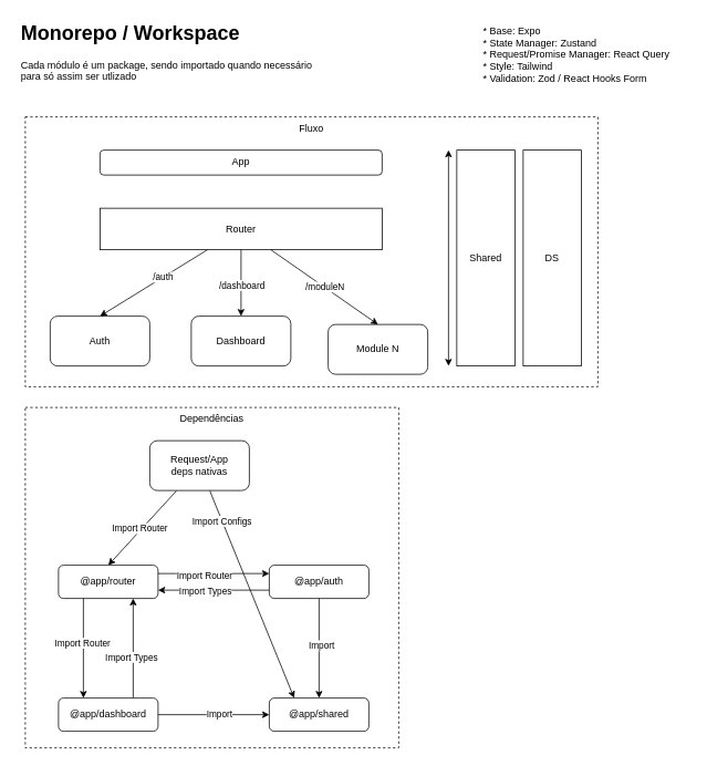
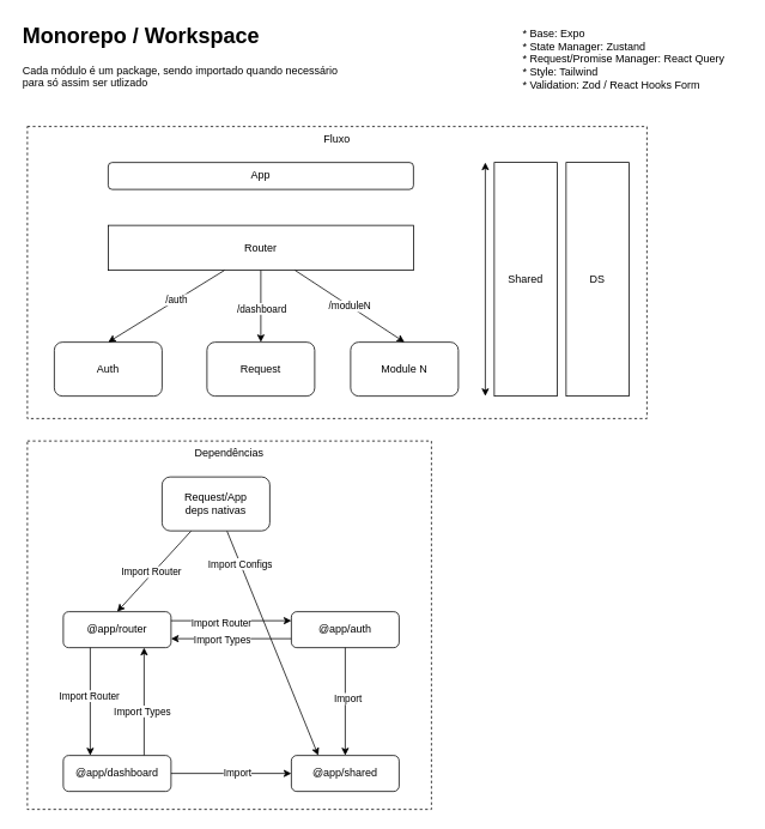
  <mxCell id="0" />
  <mxCell id="1" parent="0" />
  <mxCell id="2" value="&lt;h1&gt;Monorepo / Workspace&lt;/h1&gt;&lt;p&gt;Cada módulo é um package, sendo importado quando necessário para só assim ser utlizado&lt;/p&gt;" style="text;html=1;strokeColor=none;fillColor=none;spacing=5;spacingTop=-20;whiteSpace=wrap;overflow=hidden;rounded=0;" vertex="1" parent="1"><mxGeometry x="20" y="20" width="360" height="120" as="geometry" /></mxCell>
  <mxCell id="3" value="* Base: Expo &lt;br&gt;* State Manager: Zustand &lt;br&gt;* Request/Promise Manager: React Query &lt;br&gt;* Style: Tailwind &lt;br&gt;* Validation: Zod / React Hooks Form" style="text;html=1;align=left;verticalAlign=middle;resizable=0;points=[];autosize=1;strokeColor=none;fillColor=none;" vertex="1" parent="1"><mxGeometry x="580" y="20" width="250" height="90" as="geometry" /></mxCell>
  <mxCell id="4" value="" style="group" vertex="1" connectable="0" parent="1"><mxGeometry x="30" y="140" width="690" height="340" as="geometry" /></mxCell>
  <mxCell id="5" value="Fluxo" style="rounded=0;whiteSpace=wrap;html=1;dashed=1;verticalAlign=top;" vertex="1" parent="4"><mxGeometry width="690" height="325" as="geometry" /></mxCell>
  <mxCell id="6" value="App" style="rounded=1;whiteSpace=wrap;html=1;verticalAlign=top;" vertex="1" parent="4"><mxGeometry x="90" y="40" width="340" height="30" as="geometry" /></mxCell>
  <mxCell id="7" value="Router" style="rounded=0;whiteSpace=wrap;html=1;verticalAlign=middle;" vertex="1" parent="4"><mxGeometry x="90" y="110" width="340" height="50" as="geometry" /></mxCell>
  <mxCell id="8" value="Auth" style="rounded=1;whiteSpace=wrap;html=1;" vertex="1" parent="4"><mxGeometry x="30" y="240" width="120" height="60" as="geometry" /></mxCell>
  <mxCell id="9" style="edgeStyle=none;html=1;entryX=0.5;entryY=0;entryDx=0;entryDy=0;" edge="1" parent="4" source="7" target="8"><mxGeometry relative="1" as="geometry" /></mxCell>
  <mxCell id="10" value="/auth" style="edgeLabel;html=1;align=center;verticalAlign=middle;resizable=0;points=[];" vertex="1" connectable="0" parent="9"><mxGeometry x="-0.189" relative="1" as="geometry"><mxPoint x="-1" as="offset" /></mxGeometry></mxCell>
- <mxCell id="11" value="Dashboard" style="rounded=1;whiteSpace=wrap;html=1;" vertex="1" parent="4"><mxGeometry x="200" y="240" width="120" height="60" as="geometry" /></mxCell>
+ <mxCell id="11" value="Request" style="rounded=1;whiteSpace=wrap;html=1;" vertex="1" parent="4"><mxGeometry x="200" y="240" width="120" height="60" as="geometry" /></mxCell>
  <mxCell id="12" style="edgeStyle=none;html=1;entryX=0.5;entryY=0;entryDx=0;entryDy=0;" edge="1" parent="4" source="7" target="11"><mxGeometry relative="1" as="geometry" /></mxCell>
  <mxCell id="13" value="/dashboard" style="edgeLabel;html=1;align=center;verticalAlign=middle;resizable=0;points=[];" vertex="1" connectable="0" parent="12"><mxGeometry x="0.039" relative="1" as="geometry"><mxPoint as="offset" /></mxGeometry></mxCell>
- <mxCell id="14" value="Module N" style="rounded=1;whiteSpace=wrap;html=1;" vertex="1" parent="4"><mxGeometry x="365" y="250" width="120" height="60" as="geometry" /></mxCell>
+ <mxCell id="14" value="Module N" style="rounded=1;whiteSpace=wrap;html=1;" vertex="1" parent="4"><mxGeometry x="360" y="240" width="120" height="60" as="geometry" /></mxCell>
  <mxCell id="15" value="/moduleN" style="edgeStyle=none;html=1;entryX=0.5;entryY=0;entryDx=0;entryDy=0;" edge="1" parent="4" source="7" target="14"><mxGeometry relative="1" as="geometry" /></mxCell>
  <mxCell id="16" value="Shared" style="rounded=0;whiteSpace=wrap;html=1;" vertex="1" parent="4"><mxGeometry x="520" y="40" width="70" height="260" as="geometry" /></mxCell>
  <mxCell id="17" value="DS" style="rounded=0;whiteSpace=wrap;html=1;" vertex="1" parent="4"><mxGeometry x="600" y="40" width="70" height="260" as="geometry" /></mxCell>
  <mxCell id="18" value="" style="endArrow=classic;startArrow=classic;html=1;" edge="1" parent="4"><mxGeometry width="50" height="50" relative="1" as="geometry"><mxPoint x="510" y="300" as="sourcePoint" /><mxPoint x="510" y="40" as="targetPoint" /></mxGeometry></mxCell>
  <mxCell id="19" value="" style="group" vertex="1" connectable="0" parent="4"><mxGeometry y="350" width="450" height="410" as="geometry" /></mxCell>
  <mxCell id="20" value="Dependências" style="rounded=0;whiteSpace=wrap;html=1;dashed=1;verticalAlign=top;" vertex="1" parent="19"><mxGeometry width="450" height="410" as="geometry" /></mxCell>
  <mxCell id="21" value="@app/router" style="rounded=1;whiteSpace=wrap;html=1;" vertex="1" parent="19"><mxGeometry x="40" y="190" width="120" height="40" as="geometry" /></mxCell>
  <mxCell id="22" style="edgeStyle=none;html=1;exitX=0;exitY=0.75;exitDx=0;exitDy=0;" edge="1" parent="19" source="24"><mxGeometry relative="1" as="geometry"><mxPoint x="160" y="220" as="targetPoint" /></mxGeometry></mxCell>
  <mxCell id="23" value="Import Types" style="edgeLabel;html=1;align=center;verticalAlign=middle;resizable=0;points=[];" vertex="1" connectable="0" parent="22"><mxGeometry x="0.169" relative="1" as="geometry"><mxPoint as="offset" /></mxGeometry></mxCell>
  <mxCell id="24" value="@app/auth" style="rounded=1;whiteSpace=wrap;html=1;" vertex="1" parent="19"><mxGeometry x="294" y="190" width="120" height="40" as="geometry" /></mxCell>
  <mxCell id="25" style="edgeStyle=none;html=1;entryX=0;entryY=0.25;entryDx=0;entryDy=0;exitX=1;exitY=0.25;exitDx=0;exitDy=0;" edge="1" parent="19" source="21" target="24"><mxGeometry relative="1" as="geometry" /></mxCell>
  <mxCell id="26" value="Import Router" style="edgeLabel;html=1;align=center;verticalAlign=middle;resizable=0;points=[];" vertex="1" connectable="0" parent="25"><mxGeometry x="-0.184" y="-2" relative="1" as="geometry"><mxPoint as="offset" /></mxGeometry></mxCell>
  <mxCell id="27" style="edgeStyle=none;html=1;entryX=0.75;entryY=1;entryDx=0;entryDy=0;exitX=0.75;exitY=0;exitDx=0;exitDy=0;" edge="1" parent="19" source="29" target="21"><mxGeometry relative="1" as="geometry" /></mxCell>
  <mxCell id="28" value="Import Types" style="edgeLabel;html=1;align=center;verticalAlign=middle;resizable=0;points=[];" vertex="1" connectable="0" parent="27"><mxGeometry x="-0.174" y="3" relative="1" as="geometry"><mxPoint as="offset" /></mxGeometry></mxCell>
  <mxCell id="29" value="@app/dashboard" style="rounded=1;whiteSpace=wrap;html=1;" vertex="1" parent="19"><mxGeometry x="40" y="350" width="120" height="40" as="geometry" /></mxCell>
  <mxCell id="30" style="edgeStyle=none;html=1;entryX=0.25;entryY=0;entryDx=0;entryDy=0;exitX=0.25;exitY=1;exitDx=0;exitDy=0;" edge="1" parent="19" source="21" target="29"><mxGeometry relative="1" as="geometry" /></mxCell>
  <mxCell id="31" value="Import Router" style="edgeLabel;html=1;align=center;verticalAlign=middle;resizable=0;points=[];" vertex="1" connectable="0" parent="30"><mxGeometry x="-0.11" y="-1" relative="1" as="geometry"><mxPoint as="offset" /></mxGeometry></mxCell>
  <mxCell id="32" value="@app/shared" style="rounded=1;whiteSpace=wrap;html=1;" vertex="1" parent="19"><mxGeometry x="294" y="350" width="120" height="40" as="geometry" /></mxCell>
  <mxCell id="33" style="edgeStyle=none;html=1;entryX=0.5;entryY=0;entryDx=0;entryDy=0;exitX=0.5;exitY=1;exitDx=0;exitDy=0;" edge="1" parent="19" source="24" target="32"><mxGeometry relative="1" as="geometry" /></mxCell>
  <mxCell id="34" value="Import" style="edgeLabel;html=1;align=center;verticalAlign=middle;resizable=0;points=[];" vertex="1" connectable="0" parent="33"><mxGeometry x="-0.065" y="2" relative="1" as="geometry"><mxPoint as="offset" /></mxGeometry></mxCell>
  <mxCell id="35" style="edgeStyle=none;html=1;entryX=0;entryY=0.5;entryDx=0;entryDy=0;" edge="1" parent="19" source="29" target="32"><mxGeometry relative="1" as="geometry" /></mxCell>
  <mxCell id="36" value="Import" style="edgeLabel;html=1;align=center;verticalAlign=middle;resizable=0;points=[];" vertex="1" connectable="0" parent="35"><mxGeometry x="0.084" y="1" relative="1" as="geometry"><mxPoint as="offset" /></mxGeometry></mxCell>
  <mxCell id="37" style="edgeStyle=none;html=1;entryX=0.5;entryY=0;entryDx=0;entryDy=0;" edge="1" parent="19" source="41" target="21"><mxGeometry relative="1" as="geometry" /></mxCell>
  <mxCell id="38" value="Import Router" style="edgeLabel;html=1;align=center;verticalAlign=middle;resizable=0;points=[];" vertex="1" connectable="0" parent="37"><mxGeometry x="0.026" y="-2" relative="1" as="geometry"><mxPoint x="-1" as="offset" /></mxGeometry></mxCell>
  <mxCell id="39" style="edgeStyle=none;html=1;entryX=0.25;entryY=0;entryDx=0;entryDy=0;" edge="1" parent="19" source="41" target="32"><mxGeometry relative="1" as="geometry" /></mxCell>
  <mxCell id="40" value="Import Configs" style="edgeLabel;html=1;align=center;verticalAlign=middle;resizable=0;points=[];" vertex="1" connectable="0" parent="39"><mxGeometry x="-0.713" relative="1" as="geometry"><mxPoint as="offset" /></mxGeometry></mxCell>
  <mxCell id="41" value="Request/App&lt;br&gt;deps nativas" style="rounded=1;whiteSpace=wrap;html=1;" vertex="1" parent="19"><mxGeometry x="150" y="40" width="120" height="60" as="geometry" /></mxCell>
